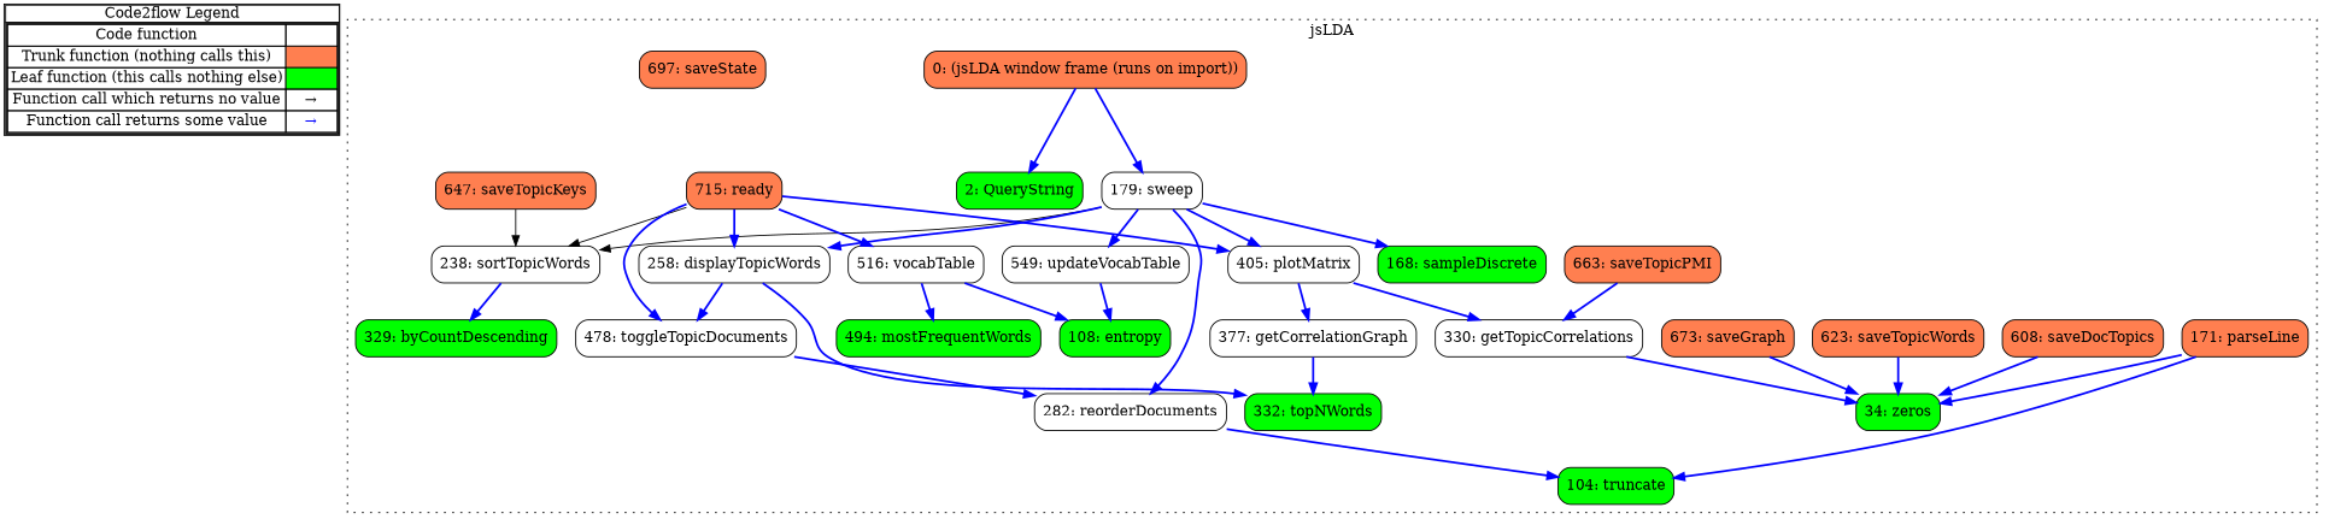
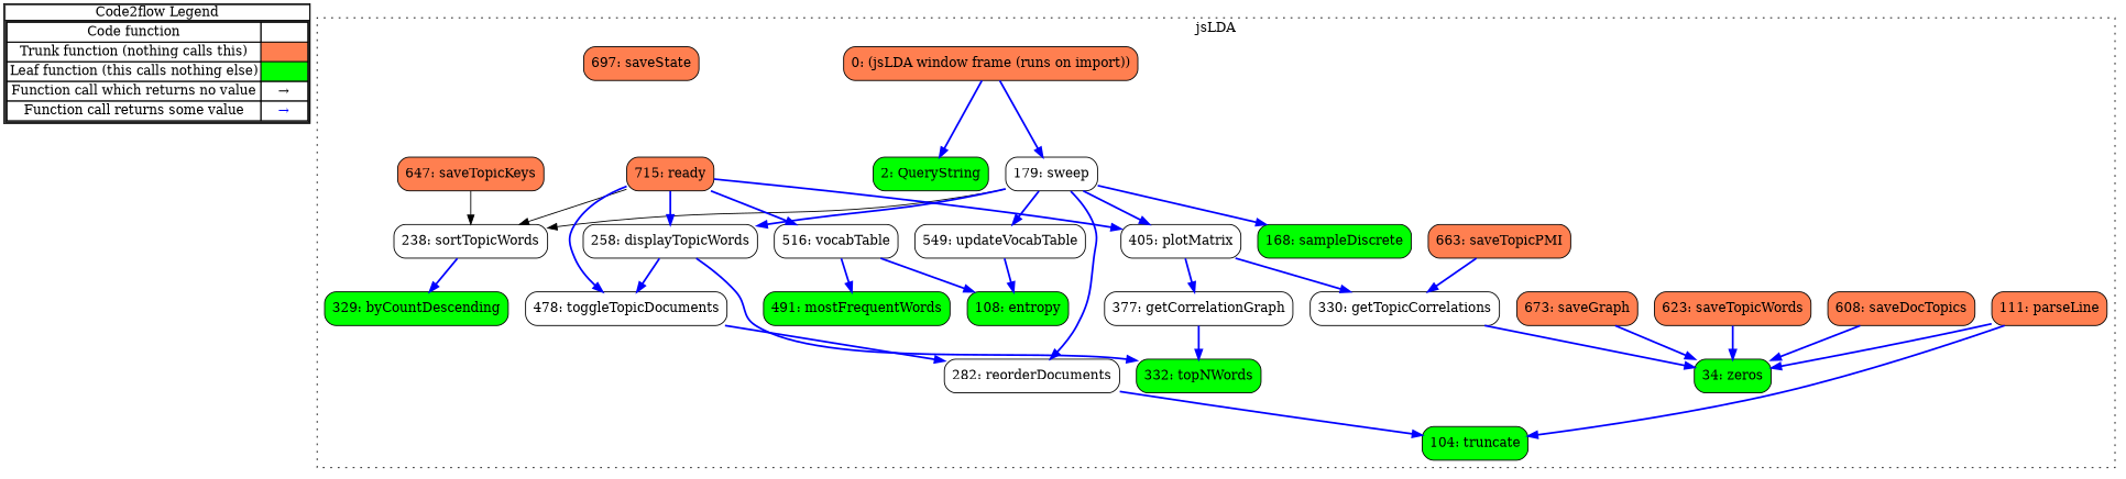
  digraph {
    concentrate=true
    node [shape=rect splines=ortho style="rounded,filled"]
    edge [color=blue penwidth=2]
    n1 [label=< 				<table cellspacing="0" cellpadding="0" border="1"><tr><td>Code2flow Legend</td></tr><tr><td> 				<table cellspacing="0"> 				<tr><td>Code function</td><td width="50px"></td></tr> 				<tr><td>Trunk function (nothing calls this)</td><td bgcolor='coral'></td></tr> 				<tr><td>Leaf function (this calls nothing else)</td><td bgcolor='green'></td></tr> 				<tr><td>Function call which returns no value</td><td>&#8594;</td></tr> 				<tr><td>Function call returns some value</td><td><font color='blue'>&#8594;</font></td></tr> 				</table></td></tr></table> 				> margin=0 shape=none splines="" style=""]
    n2 [fillcolor=coral label="0: (jsLDA window frame (runs on import))"]
    n3 [fillcolor=green label="2: QueryString"]
    n4 [fillcolor=green label="34: zeros"]
    n5 [fillcolor=green label="104: truncate"]
-   n6 [fillcolor=coral label="171: parseLine"]
+   n6 [fillcolor=coral label="111: parseLine"]
    n7 [fillcolor=green label="168: sampleDiscrete"]
    n8 [label="179: sweep" style=rounded]
    n9 [fillcolor=green label="329: byCountDescending"]
    n10 [fillcolor=green label="332: topNWords"]
    n11 [label="238: sortTopicWords" style=rounded]
    n12 [label="258: displayTopicWords" style=rounded]
    n13 [label="282: reorderDocuments" style=rounded]
    n14 [label="330: getTopicCorrelations" style=rounded]
    n15 [label="377: getCorrelationGraph" style=rounded]
    n16 [label="405: plotMatrix" style=rounded]
    n17 [label="478: toggleTopicDocuments" style=rounded]
-   n18 [fillcolor=green label="494: mostFrequentWords"]
+   n18 [fillcolor=green label="491: mostFrequentWords"]
    n19 [fillcolor=green label="108: entropy"]
    n20 [label="516: vocabTable" style=rounded]
    n21 [label="549: updateVocabTable" style=rounded]
    n22 [fillcolor=coral label="608: saveDocTopics"]
    n23 [fillcolor=coral label="623: saveTopicWords"]
    n24 [fillcolor=coral label="647: saveTopicKeys"]
    n25 [fillcolor=coral label="663: saveTopicPMI"]
    n26 [fillcolor=coral label="673: saveGraph"]
    n27 [fillcolor=coral label="697: saveState"]
    n28 [fillcolor=coral label="715: ready"]
    subgraph sub_1 {
      label=legend
      rank=min
      n1
    }
    subgraph cluster_2 {
      color=black
      label=jsLDA
      style=dotted
      n2
      n3
      n4
      n5
      n6
      n7
      n8
      n9
      n10
      n11
      n12
      n13
      n14
      n15
      n16
      n17
      n18
      n19
      n20
      n21
      n22
      n23
      n24
      n25
      n26
      n27
      n28
    }
    n2 -> n3
    n2 -> n8
    n6 -> n4
    n6 -> n5
    n8 -> n7
    n8 -> n11 [color="" penwidth=""]
    n8 -> n12
    n8 -> n13
    n8 -> n16
    n8 -> n21
    n11 -> n9
    n12 -> n10
    n12 -> n17
    n13 -> n5
    n14 -> n4
    n15 -> n10
    n16 -> n14
    n16 -> n15
    n17 -> n13
    n20 -> n18
    n20 -> n19
    n21 -> n19
    n22 -> n4
    n23 -> n4
    n24 -> n11 [color="" penwidth=""]
    n25 -> n14
    n26 -> n4
    n28 -> n11 [color="" penwidth=""]
    n28 -> n12
    n28 -> n16
    n28 -> n17
    n28 -> n20
  }
